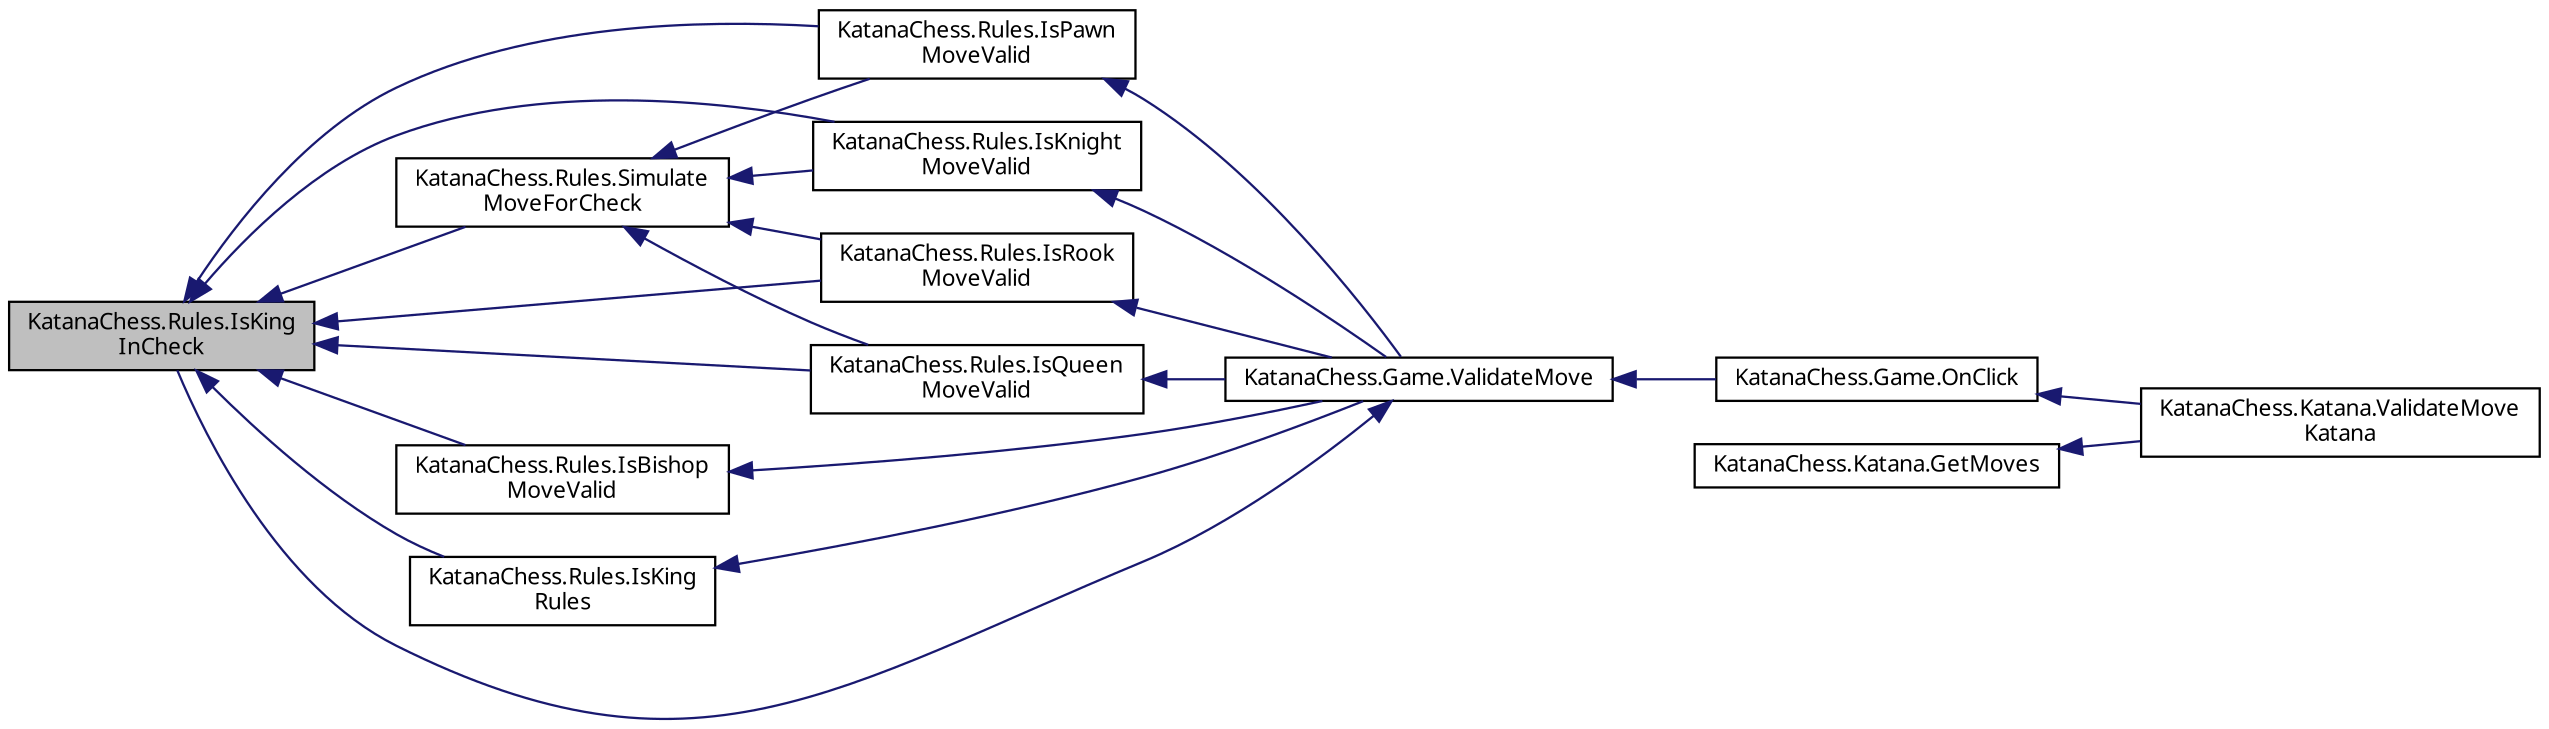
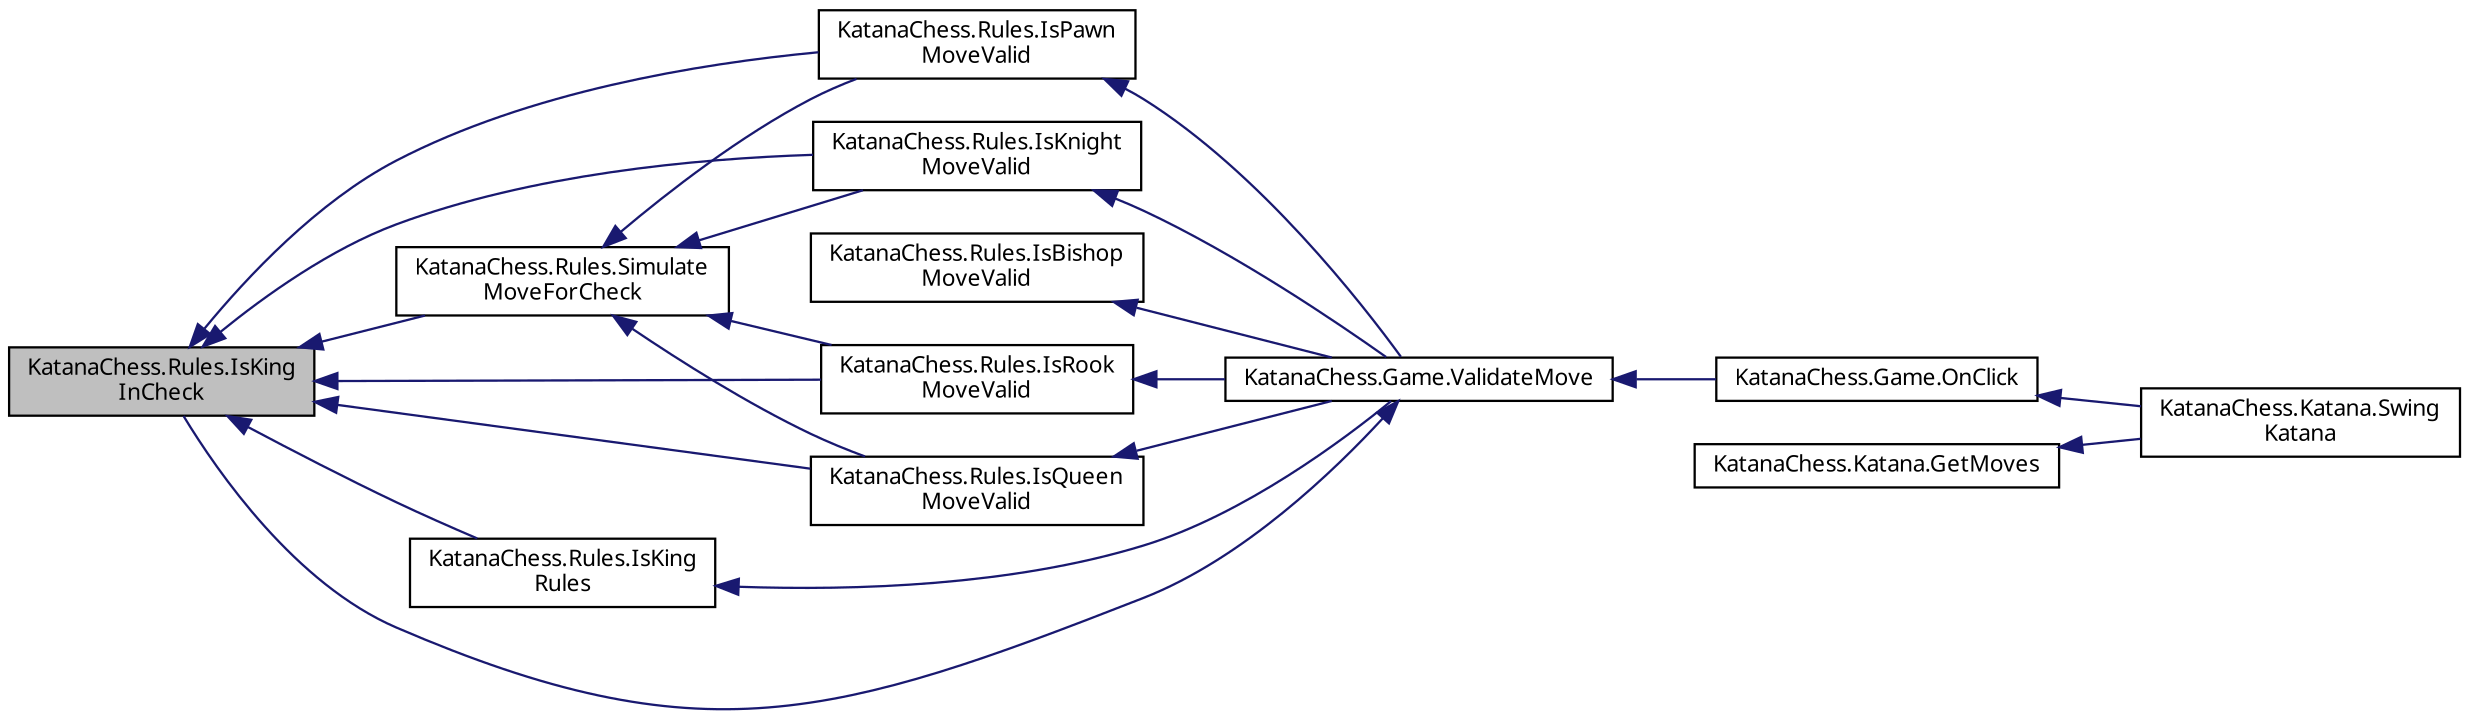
  digraph {
    fontname="Noto Sans"
    rankdir=LR
    node [color=black fillcolor=white fontname="Noto Sans" fontsize=10 shape=record style=filled]
    edge [color=midnightblue dir=back fontname="Noto Sans" fontsize=10 labelfontname=Helvetica labelfontsize=10 style=solid]
    n1 [fillcolor=grey75 fontcolor=black height=0.2 label="KatanaChess.Rules.IsKing\lInCheck" width=0.4]
    n2 [height=0.2 label="KatanaChess.Rules.Simulate\lMoveForCheck" width=0.4]
    n3 [height=0.2 label="KatanaChess.Rules.IsPawn\lMoveValid" width=0.4]
    n4 [height=0.2 label="KatanaChess.Rules.IsKnight\lMoveValid" width=0.4]
    n5 [height=0.2 label="KatanaChess.Rules.IsBishop\lMoveValid" width=0.4]
    n6 [height=0.2 label="KatanaChess.Rules.IsRook\lMoveValid" width=0.4]
    n7 [height=0.2 label="KatanaChess.Rules.IsQueen\lMoveValid" width=0.4]
    n8 [height=0.2 label="KatanaChess.Rules.IsKing\lRules" width=0.4]
    n9 [height=0.2 label="KatanaChess.Game.ValidateMove" width=0.4]
    n10 [height=0.2 label="KatanaChess.Game.OnClick" width=0.4]
-   n11 [height=0.2 label="KatanaChess.Katana.ValidateMove\lKatana" width=0.4]
+   n11 [height=0.2 label="KatanaChess.Katana.Swing\lKatana" width=0.4]
    n12 [height=0.2 label="KatanaChess.Katana.GetMoves" width=0.4]
    n1 -> n2
    n1 -> n3
    n1 -> n4
-   n1 -> n5
    n1 -> n6
    n1 -> n7
    n1 -> n8
    n2 -> n3
    n2 -> n4
    n2 -> n6
    n2 -> n7
    n3 -> n9
    n4 -> n9
    n5 -> n9
    n6 -> n9
    n7 -> n9
    n8 -> n9
    n9 -> n1
    n9 -> n10
    n10 -> n11
    n12 -> n11
  }
